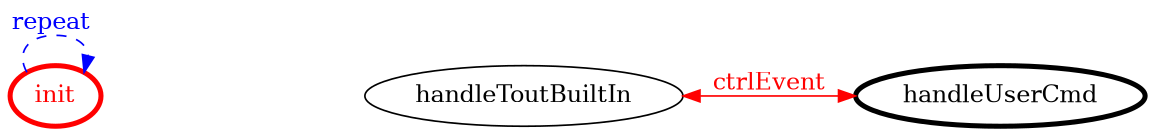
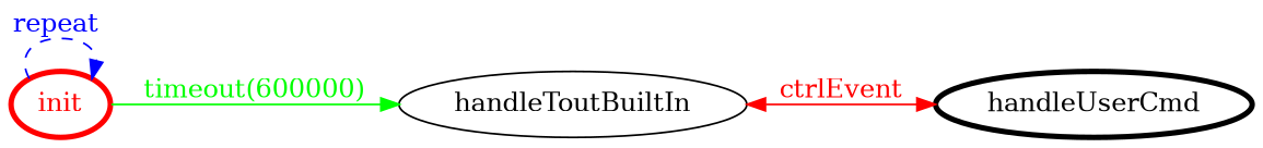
  digraph {
    rankdir=LR
    node [penwidth=3]
    init [color=red fontcolor=red]
    handleToutBuiltIn [penwidth=""]
    handleUserCmd [color=black fontcolor=black]
    init -> init [color=blue fontcolor=blue label="repeat " style=dashed]
+   init -> handleToutBuiltIn [color=green fontcolor=green label="timeout(600000)"]
    handleToutBuiltIn -> handleUserCmd [color=red dir=both fontcolor=red label=ctrlEvent]
  }
